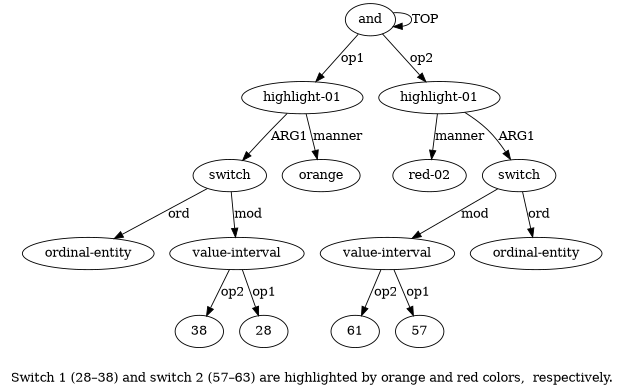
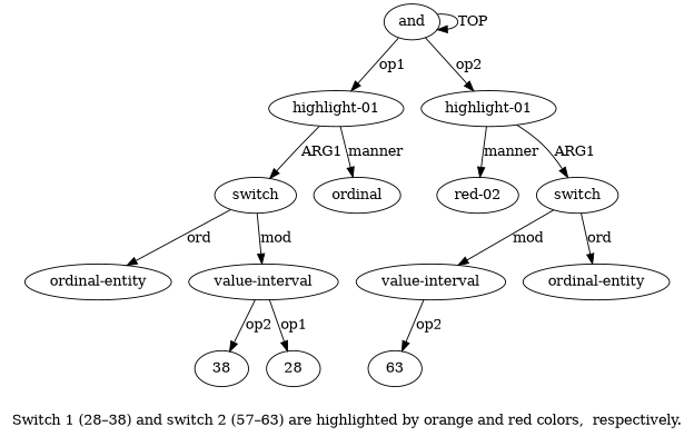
  digraph {
    label="Switch 1 (28–38) and switch 2 (57–63) are highlighted by orange and red colors,  respectively."
    node [color=black gold_ind=-1 gold_label="highlight-01" test_ind=-1 test_label="highlight-01"]
    edge [color=black gold_label=op2 test_label=op2]
    n1 [gold_ind=10 gold_label="red-02" label="red-02" test_ind=10 test_label="red-02"]
    n2 [gold_label=38 label=38 test_label=38]
    n3 [gold_label=28 label=28 test_label=28]
-   n4 [gold_label=63 label=61 test_label=63]
-   n5 [gold_label=57 label=57 test_label=57]
+   n4 [gold_label=63 label=63 test_label=63]
    n6 [gold_ind=1 label="highlight-01" test_ind=1]
    n7 [gold_ind=2 gold_label=switch label=switch test_ind=2 test_label=switch]
-   n8 [gold_ind=5 gold_label=orange label=orange test_ind=5 test_label=orange]
+   n8 [gold_ind=5 gold_label=orange label=ordinal test_ind=5 test_label=orange]
    n9 [gold_ind=3 gold_label="ordinal-entity" label="ordinal-entity" test_ind=3 test_label="ordinal-entity"]
    n10 [gold_ind=4 gold_label="value-interval" label="value-interval" test_ind=4 test_label="value-interval"]
    n11 [gold_ind=0 gold_label=and label=and test_ind=0 test_label=and]
    n12 [gold_ind=6 label="highlight-01" test_ind=6]
    n13 [gold_ind=7 gold_label=switch label=switch test_ind=7 test_label=switch]
    n14 [gold_ind=9 gold_label="value-interval" label="value-interval" test_ind=9 test_label="value-interval"]
    n15 [gold_ind=8 gold_label="ordinal-entity" label="ordinal-entity" test_ind=8 test_label="ordinal-entity"]
    n6 -> n7 [gold_label=ARG1 label=ARG1 test_label=ARG1]
    n6 -> n8 [gold_label=manner label=manner test_label=manner]
    n7 -> n9 [gold_label=ord label=ord test_label=ord]
    n7 -> n10 [gold_label=mod label=mod test_label=mod]
    n10 -> n2 [label=op2]
    n10 -> n3 [gold_label=op1 label=op1 test_label=op1]
    n11 -> n6 [gold_label=op1 label=op1 test_label=op1]
    n11 -> n11 [gold_label=TOP label=TOP test_label=TOP]
    n11 -> n12 [label=op2]
    n12 -> n1 [gold_label=manner label=manner test_label=manner]
    n12 -> n13 [gold_label=ARG1 label=ARG1 test_label=ARG1]
    n13 -> n14 [gold_label=mod label=mod test_label=mod]
    n13 -> n15 [gold_label=ord label=ord test_label=ord]
    n14 -> n4 [label=op2]
-   n14 -> n5 [gold_label=op1 label=op1 test_label=op1]
  }
